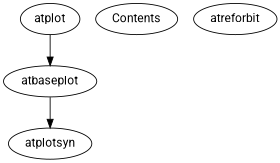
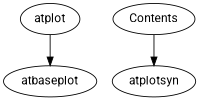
  digraph {
    fontname=Roboto
    node [fontname=Roboto]
    edge [fontname=Roboto]
    atbaseplot
    atplotsyn
    atplot
    Contents
-   atreforbit
-   atbaseplot -> atplotsyn
+   Contents -> atplotsyn
    atplot -> atbaseplot
  }
